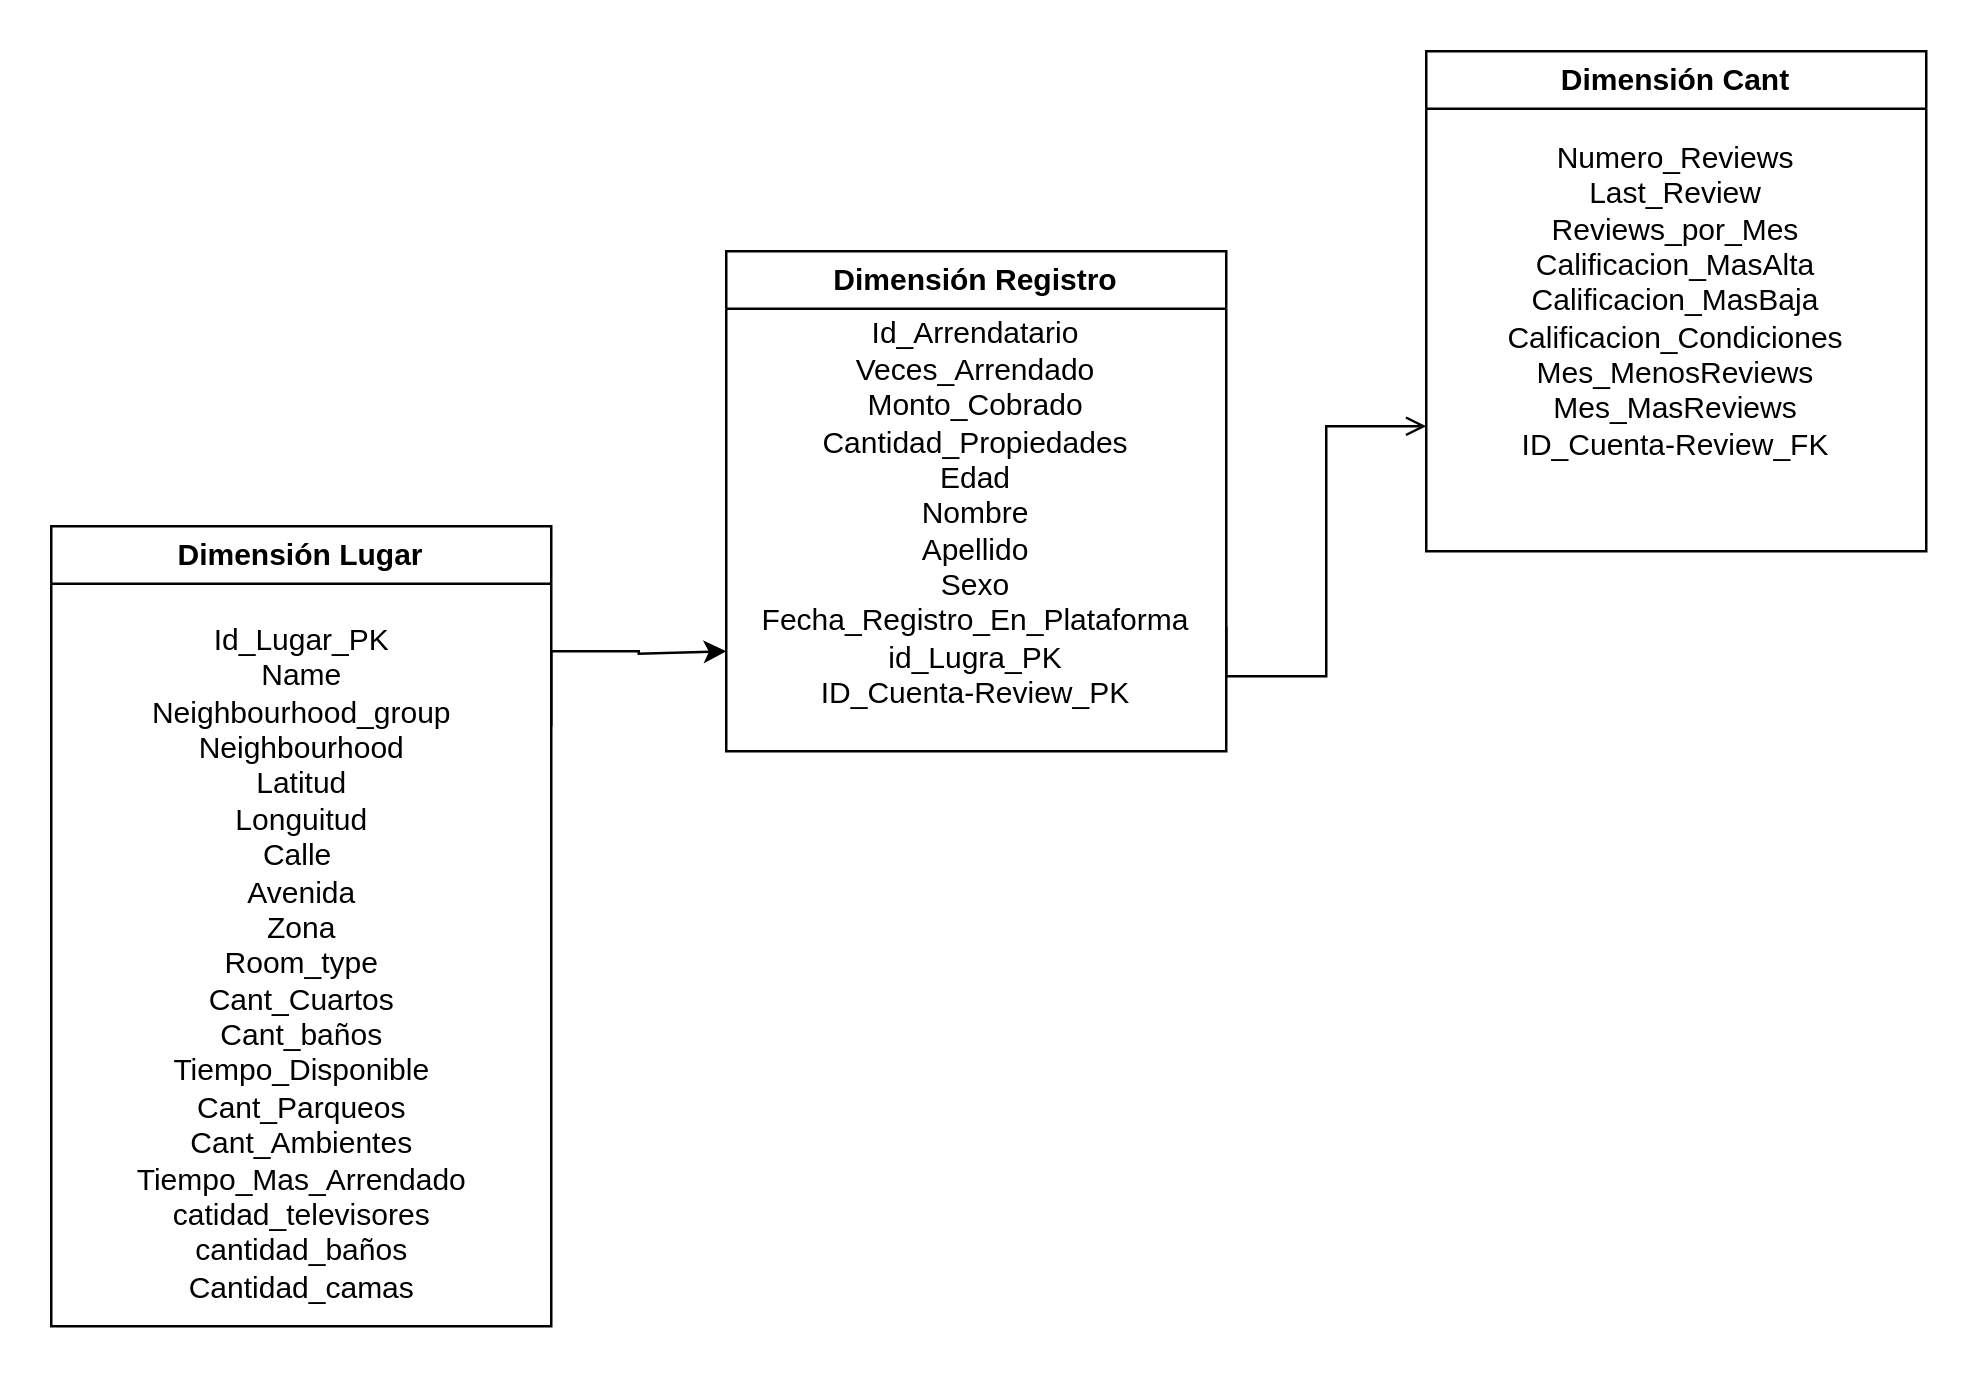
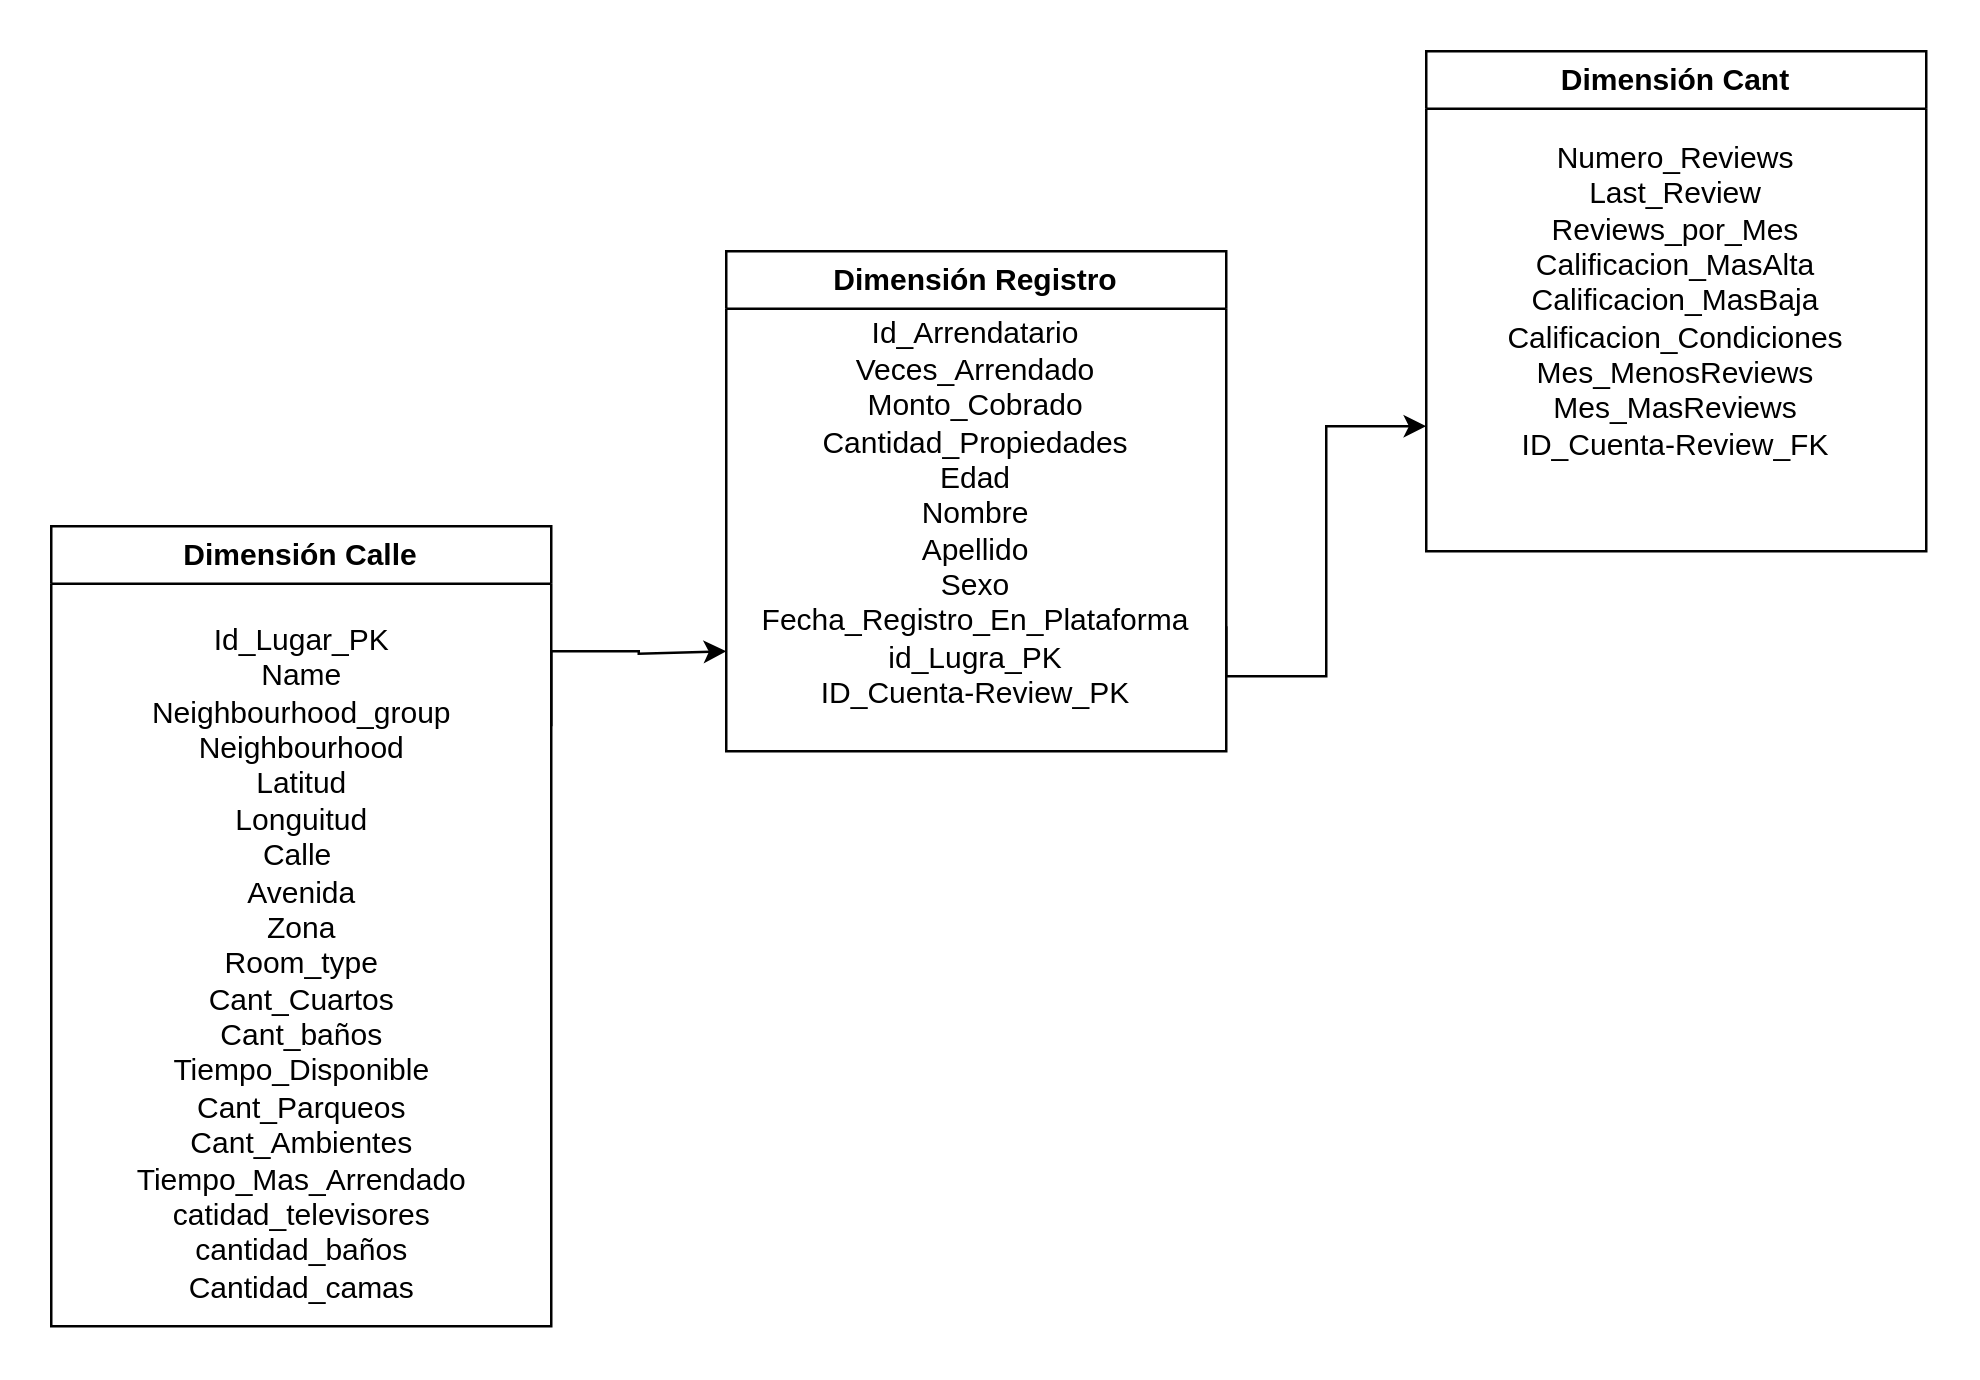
  <mxCell id="0" />
  <mxCell id="1" parent="0" />
  <mxCell id="2" value="Dimensión Cant" style="swimlane;whiteSpace=wrap;html=1;" vertex="1" parent="1"><mxGeometry x="570" y="20" width="200" height="200" as="geometry" /></mxCell>
  <mxCell id="3" value="Numero_Reviews&lt;br&gt;Last_Review&lt;br&gt;Reviews_por_Mes&lt;br&gt;Calificacion_MasAlta&lt;br&gt;Calificacion_MasBaja&lt;br&gt;Calificacion_Condiciones&lt;br&gt;Mes_MenosReviews&lt;br&gt;Mes_MasReviews&lt;br&gt;ID_Cuenta-Review_FK" style="text;html=1;strokeColor=none;fillColor=none;align=center;verticalAlign=middle;whiteSpace=wrap;rounded=0;" vertex="1" parent="2"><mxGeometry x="70" y="85" width="60" height="30" as="geometry" /></mxCell>
  <mxCell id="4" style="edgeStyle=orthogonalEdgeStyle;rounded=0;orthogonalLoop=1;jettySize=auto;html=1;exitX=1;exitY=0.25;exitDx=0;exitDy=0;" edge="1" parent="1" source="5"><mxGeometry relative="1" as="geometry"><mxPoint x="290" y="260" as="targetPoint" /><Array as="points"><mxPoint x="220" y="260" /><mxPoint x="255" y="260" /><mxPoint x="255" y="261" /></Array></mxGeometry></mxCell>
- <mxCell id="5" value="Dimensión Lugar" style="swimlane;whiteSpace=wrap;html=1;" vertex="1" parent="1"><mxGeometry x="20" y="210" width="200" height="320" as="geometry" /></mxCell>
+ <mxCell id="5" value="Dimensión Calle" style="swimlane;whiteSpace=wrap;html=1;" vertex="1" parent="1"><mxGeometry x="20" y="210" width="200" height="320" as="geometry" /></mxCell>
  <mxCell id="6" value="Id_Lugar_PK&lt;br&gt;Name&lt;br&gt;Neighbourhood_group&lt;br&gt;Neighbourhood&lt;br&gt;Latitud&lt;br&gt;Longuitud&lt;br&gt;Calle&amp;nbsp;&lt;br&gt;Avenida&lt;br&gt;Zona&lt;br&gt;Room_type&lt;br&gt;Cant_Cuartos&lt;br&gt;Cant_baños&lt;br&gt;Tiempo_Disponible&lt;br&gt;Cant_Parqueos&lt;br&gt;Cant_Ambientes&lt;br&gt;Tiempo_Mas_Arrendado&lt;br&gt;catidad_televisores&lt;br&gt;cantidad_baños&lt;br&gt;Cantidad_camas" style="text;html=1;align=center;verticalAlign=middle;resizable=0;points=[];autosize=1;strokeColor=none;fillColor=none;" vertex="1" parent="5"><mxGeometry x="20" y="30" width="160" height="290" as="geometry" /></mxCell>
- <mxCell id="7" style="edgeStyle=orthogonalEdgeStyle;rounded=0;orthogonalLoop=1;jettySize=auto;html=1;exitX=1;exitY=0.75;exitDx=0;exitDy=0;entryX=0;entryY=0.75;entryDx=0;entryDy=0;endArrow=open;" edge="1" parent="1" source="8" target="2"><mxGeometry relative="1" as="geometry"><Array as="points"><mxPoint x="490" y="270" /><mxPoint x="530" y="270" /><mxPoint x="530" y="170" /></Array></mxGeometry></mxCell>
+ <mxCell id="7" style="edgeStyle=orthogonalEdgeStyle;rounded=0;orthogonalLoop=1;jettySize=auto;html=1;exitX=1;exitY=0.75;exitDx=0;exitDy=0;entryX=0;entryY=0.75;entryDx=0;entryDy=0;" edge="1" parent="1" source="8" target="2"><mxGeometry relative="1" as="geometry"><Array as="points"><mxPoint x="490" y="270" /><mxPoint x="530" y="270" /><mxPoint x="530" y="170" /></Array></mxGeometry></mxCell>
  <mxCell id="8" value="Dimensión Registro" style="swimlane;whiteSpace=wrap;html=1;" vertex="1" parent="1"><mxGeometry x="290" y="100" width="200" height="200" as="geometry" /></mxCell>
  <mxCell id="9" value="Id_Arrendatario&lt;br&gt;Veces_Arrendado&lt;br&gt;Monto_Cobrado&lt;br&gt;Cantidad_Propiedades&lt;br&gt;Edad&lt;br&gt;Nombre&lt;br&gt;Apellido&lt;br&gt;Sexo&lt;br&gt;Fecha_Registro_En_Plataforma&lt;br&gt;id_Lugra_PK&lt;br&gt;ID_Cuenta-Review_PK" style="text;html=1;strokeColor=none;fillColor=none;align=center;verticalAlign=middle;whiteSpace=wrap;rounded=0;" vertex="1" parent="8"><mxGeometry x="70" y="90" width="60" height="30" as="geometry" /></mxCell>
